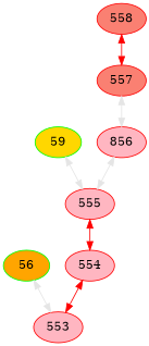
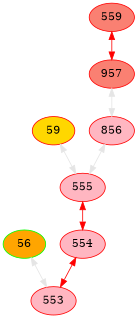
  digraph {
    node [color=red fillcolor=lightpink style=filled]
    edge [color=gray90 dir=both]
    n1 [color=green fillcolor=orange label=56]
    n2 [label=553]
-   n3 [color=green fillcolor=gold label=59]
+   n3 [fillcolor=gold label=59]
    n4 [label=555]
    n5 [label=554]
-   n6 [fillcolor=salmon label=558]
-   n7 [fillcolor=salmon label=557]
+   n6 [fillcolor=salmon label=559]
+   n7 [fillcolor=salmon label=957]
    n8 [label=856]
    n1 -> n2
    n3 -> n4
    n4 -> n5 [color=red]
    n5 -> n2 [color=red]
    n6 -> n7 [color=red]
    n7 -> n8
    n8 -> n4
  }
